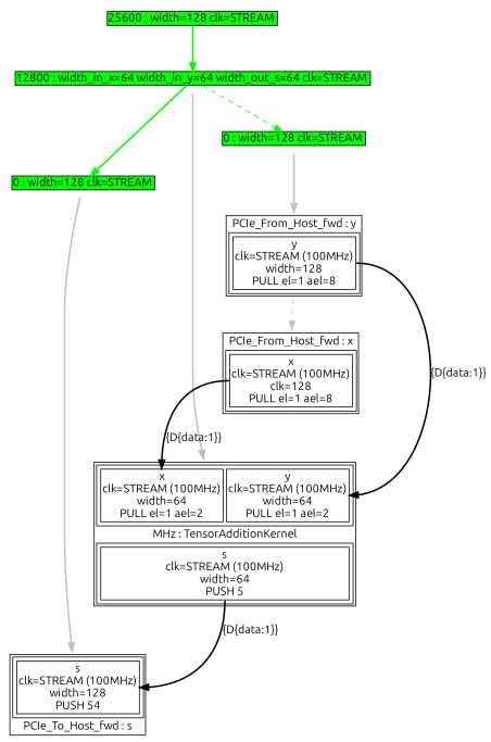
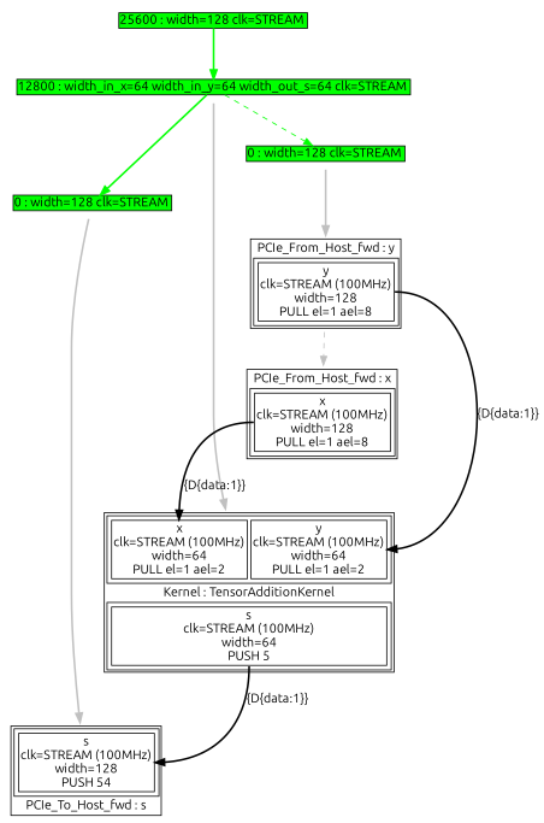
  digraph {
    fontname=Ubuntu
    node [fontname=Ubuntu shape=plaintext]
    edge [fontname=Ubuntu style=bold color=gray]
-   n1 [label=<<TABLE  BORDER="1" CELLPADDING="1" CELLSPACING="1"><TR><TD BGCOLOR="white" BORDER="0" PORT="inputs" ROWSPAN="1" COLSPAN="1"><TABLE  BORDER="1" CELLPADDING="1" CELLSPACING="4"><TR><TD BGCOLOR="white" BORDER="1" PORT="x" ROWSPAN="1" COLSPAN="1">x<BR/>clk=STREAM (100MHz)<BR/>width=64<BR/>PULL el=1 ael=2</TD><TD BGCOLOR="white" BORDER="1" PORT="y" ROWSPAN="1" COLSPAN="1">y<BR/>clk=STREAM (100MHz)<BR/>width=64<BR/>PULL el=1 ael=2</TD></TR></TABLE></TD></TR><TR><TD BGCOLOR="white" BORDER="0" PORT="node_info" ROWSPAN="1" COLSPAN="1">MHz : TensorAdditionKernel</TD></TR><TR><TD BGCOLOR="white" BORDER="0" PORT="outputs" ROWSPAN="1" COLSPAN="1"><TABLE  BORDER="1" CELLPADDING="1" CELLSPACING="4"><TR><TD BGCOLOR="white" BORDER="1" PORT="s" ROWSPAN="1" COLSPAN="1">s<BR/>clk=STREAM (100MHz)<BR/>width=64<BR/>PUSH 5</TD></TR></TABLE></TD></TR></TABLE>>]
+   n1 [label=<<TABLE  BORDER="1" CELLPADDING="1" CELLSPACING="1"><TR><TD BGCOLOR="white" BORDER="0" PORT="inputs" ROWSPAN="1" COLSPAN="1"><TABLE  BORDER="1" CELLPADDING="1" CELLSPACING="4"><TR><TD BGCOLOR="white" BORDER="1" PORT="x" ROWSPAN="1" COLSPAN="1">x<BR/>clk=STREAM (100MHz)<BR/>width=64<BR/>PULL el=1 ael=2</TD><TD BGCOLOR="white" BORDER="1" PORT="y" ROWSPAN="1" COLSPAN="1">y<BR/>clk=STREAM (100MHz)<BR/>width=64<BR/>PULL el=1 ael=2</TD></TR></TABLE></TD></TR><TR><TD BGCOLOR="white" BORDER="0" PORT="node_info" ROWSPAN="1" COLSPAN="1">Kernel : TensorAdditionKernel</TD></TR><TR><TD BGCOLOR="white" BORDER="0" PORT="outputs" ROWSPAN="1" COLSPAN="1"><TABLE  BORDER="1" CELLPADDING="1" CELLSPACING="4"><TR><TD BGCOLOR="white" BORDER="1" PORT="s" ROWSPAN="1" COLSPAN="1">s<BR/>clk=STREAM (100MHz)<BR/>width=64<BR/>PUSH 5</TD></TR></TABLE></TD></TR></TABLE>>]
    n2 [label=<<TABLE  BORDER="1" CELLPADDING="1" CELLSPACING="1"><TR><TD BGCOLOR="white" BORDER="0" PORT="inputs" ROWSPAN="1" COLSPAN="1"><TABLE  BORDER="1" CELLPADDING="1" CELLSPACING="4"><TR><TD BGCOLOR="white" BORDER="1" PORT="s" ROWSPAN="1" COLSPAN="1">s<BR/>clk=STREAM (100MHz)<BR/>width=128<BR/>PUSH 54</TD></TR></TABLE></TD></TR><TR><TD BGCOLOR="white" BORDER="0" PORT="node_info" ROWSPAN="1" COLSPAN="1">PCIe_To_Host_fwd : s</TD></TR></TABLE>>]
    n3 [label=<<TABLE  BORDER="0" CELLPADDING="0" CELLSPACING="0"><TR><TD BGCOLOR="green" BORDER="1" PORT="assignment_10" ROWSPAN="1" COLSPAN="1">12800 : width_in_x=64 width_in_y=64 width_out_s=64 clk=STREAM </TD></TR></TABLE>>]
    n4 [label=<<TABLE  BORDER="0" CELLPADDING="0" CELLSPACING="0"><TR><TD BGCOLOR="green" BORDER="1" PORT="assignment_2" ROWSPAN="1" COLSPAN="1">0 : width=128 clk=STREAM </TD></TR></TABLE>>]
    n5 [label=<<TABLE  BORDER="0" CELLPADDING="0" CELLSPACING="0"><TR><TD BGCOLOR="green" BORDER="1" PORT="assignment_5" ROWSPAN="1" COLSPAN="1">0 : width=128 clk=STREAM </TD></TR></TABLE>>]
    n6 [label=<<TABLE  BORDER="1" CELLPADDING="1" CELLSPACING="1"><TR><TD BGCOLOR="white" BORDER="0" PORT="node_info" ROWSPAN="1" COLSPAN="1">PCIe_From_Host_fwd : y</TD></TR><TR><TD BGCOLOR="white" BORDER="0" PORT="outputs" ROWSPAN="1" COLSPAN="1"><TABLE  BORDER="1" CELLPADDING="1" CELLSPACING="4"><TR><TD BGCOLOR="white" BORDER="1" PORT="y" ROWSPAN="1" COLSPAN="1">y<BR/>clk=STREAM (100MHz)<BR/>width=128<BR/>PULL el=1 ael=8</TD></TR></TABLE></TD></TR></TABLE>>]
-   n7 [label=<<TABLE  BORDER="1" CELLPADDING="1" CELLSPACING="1"><TR><TD BGCOLOR="white" BORDER="0" PORT="node_info" ROWSPAN="1" COLSPAN="1">PCIe_From_Host_fwd : x</TD></TR><TR><TD BGCOLOR="white" BORDER="0" PORT="outputs" ROWSPAN="1" COLSPAN="1"><TABLE  BORDER="1" CELLPADDING="1" CELLSPACING="4"><TR><TD BGCOLOR="white" BORDER="1" PORT="x" ROWSPAN="1" COLSPAN="1">x<BR/>clk=STREAM (100MHz)<BR/>clk=128<BR/>PULL el=1 ael=8</TD></TR></TABLE></TD></TR></TABLE>>]
+   n7 [label=<<TABLE  BORDER="1" CELLPADDING="1" CELLSPACING="1"><TR><TD BGCOLOR="white" BORDER="0" PORT="node_info" ROWSPAN="1" COLSPAN="1">PCIe_From_Host_fwd : x</TD></TR><TR><TD BGCOLOR="white" BORDER="0" PORT="outputs" ROWSPAN="1" COLSPAN="1"><TABLE  BORDER="1" CELLPADDING="1" CELLSPACING="4"><TR><TD BGCOLOR="white" BORDER="1" PORT="x" ROWSPAN="1" COLSPAN="1">x<BR/>clk=STREAM (100MHz)<BR/>width=128<BR/>PULL el=1 ael=8</TD></TR></TABLE></TD></TR></TABLE>>]
    n8 [label=<<TABLE  BORDER="0" CELLPADDING="0" CELLSPACING="0"><TR><TD BGCOLOR="green" BORDER="1" PORT="assignment_13" ROWSPAN="1" COLSPAN="1">25600 : width=128 clk=STREAM </TD></TR></TABLE>>]
    n1 -> n2 [headport=s label="{D{data:1}}" tailport=s color=""]
    n3 -> n1
    n3 -> n4 [color=green headport=assignment_2 tailport=assignment_10]
    n3 -> n5 [color=green headport=assignment_5 style=dashed tailport=assignment_10]
    n4 -> n2
    n5 -> n6
    n6 -> n1 [headport=y label="{D{data:1}}" tailport=y color=""]
    n6 -> n7 [style=dashed]
    n7 -> n1 [headport=x label="{D{data:1}}" tailport=x color=""]
    n8 -> n3 [color=green headport=assignment_10 tailport=assignment_13]
  }
